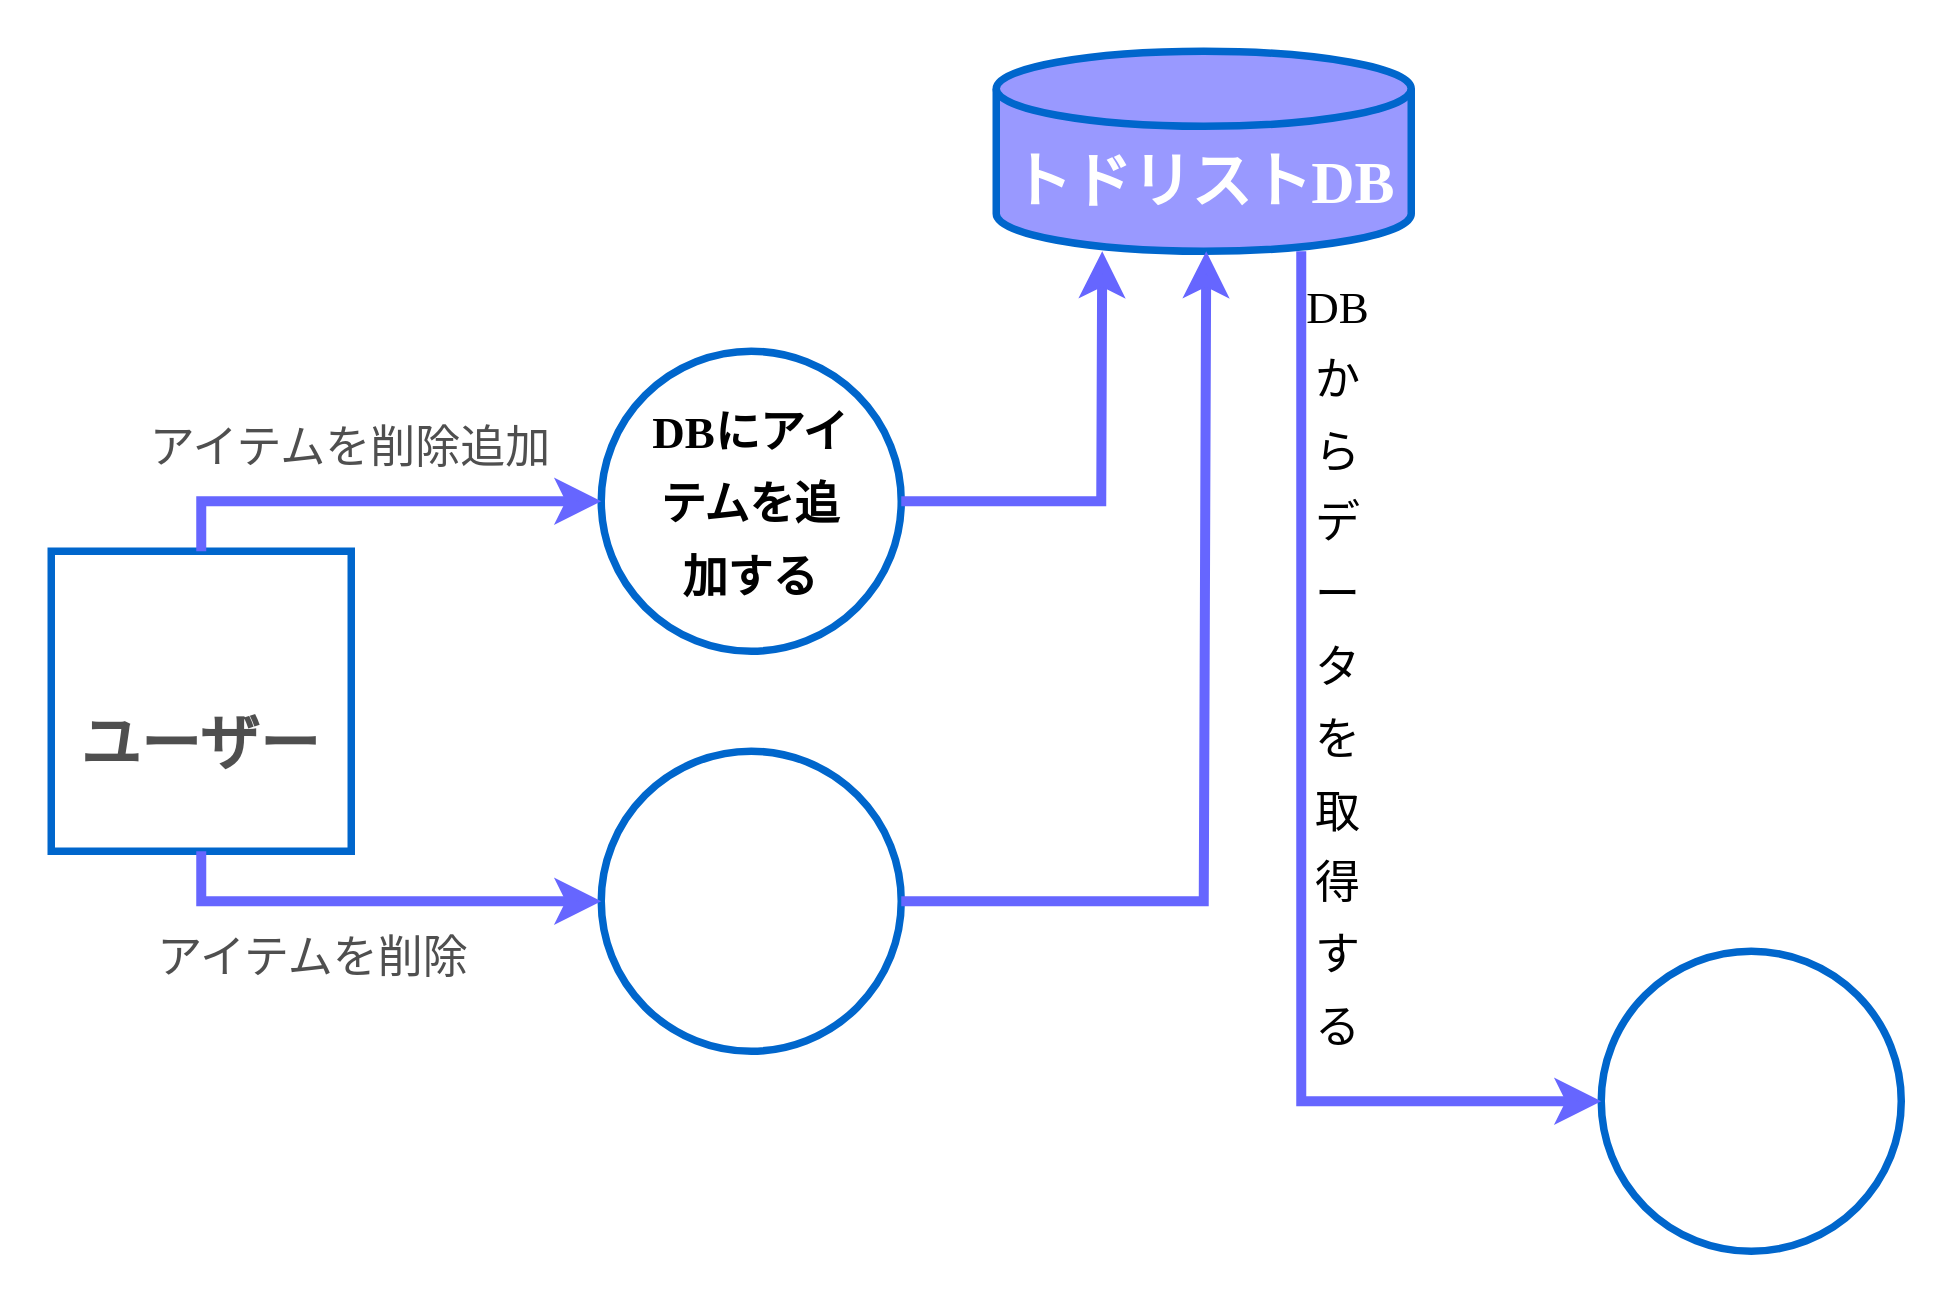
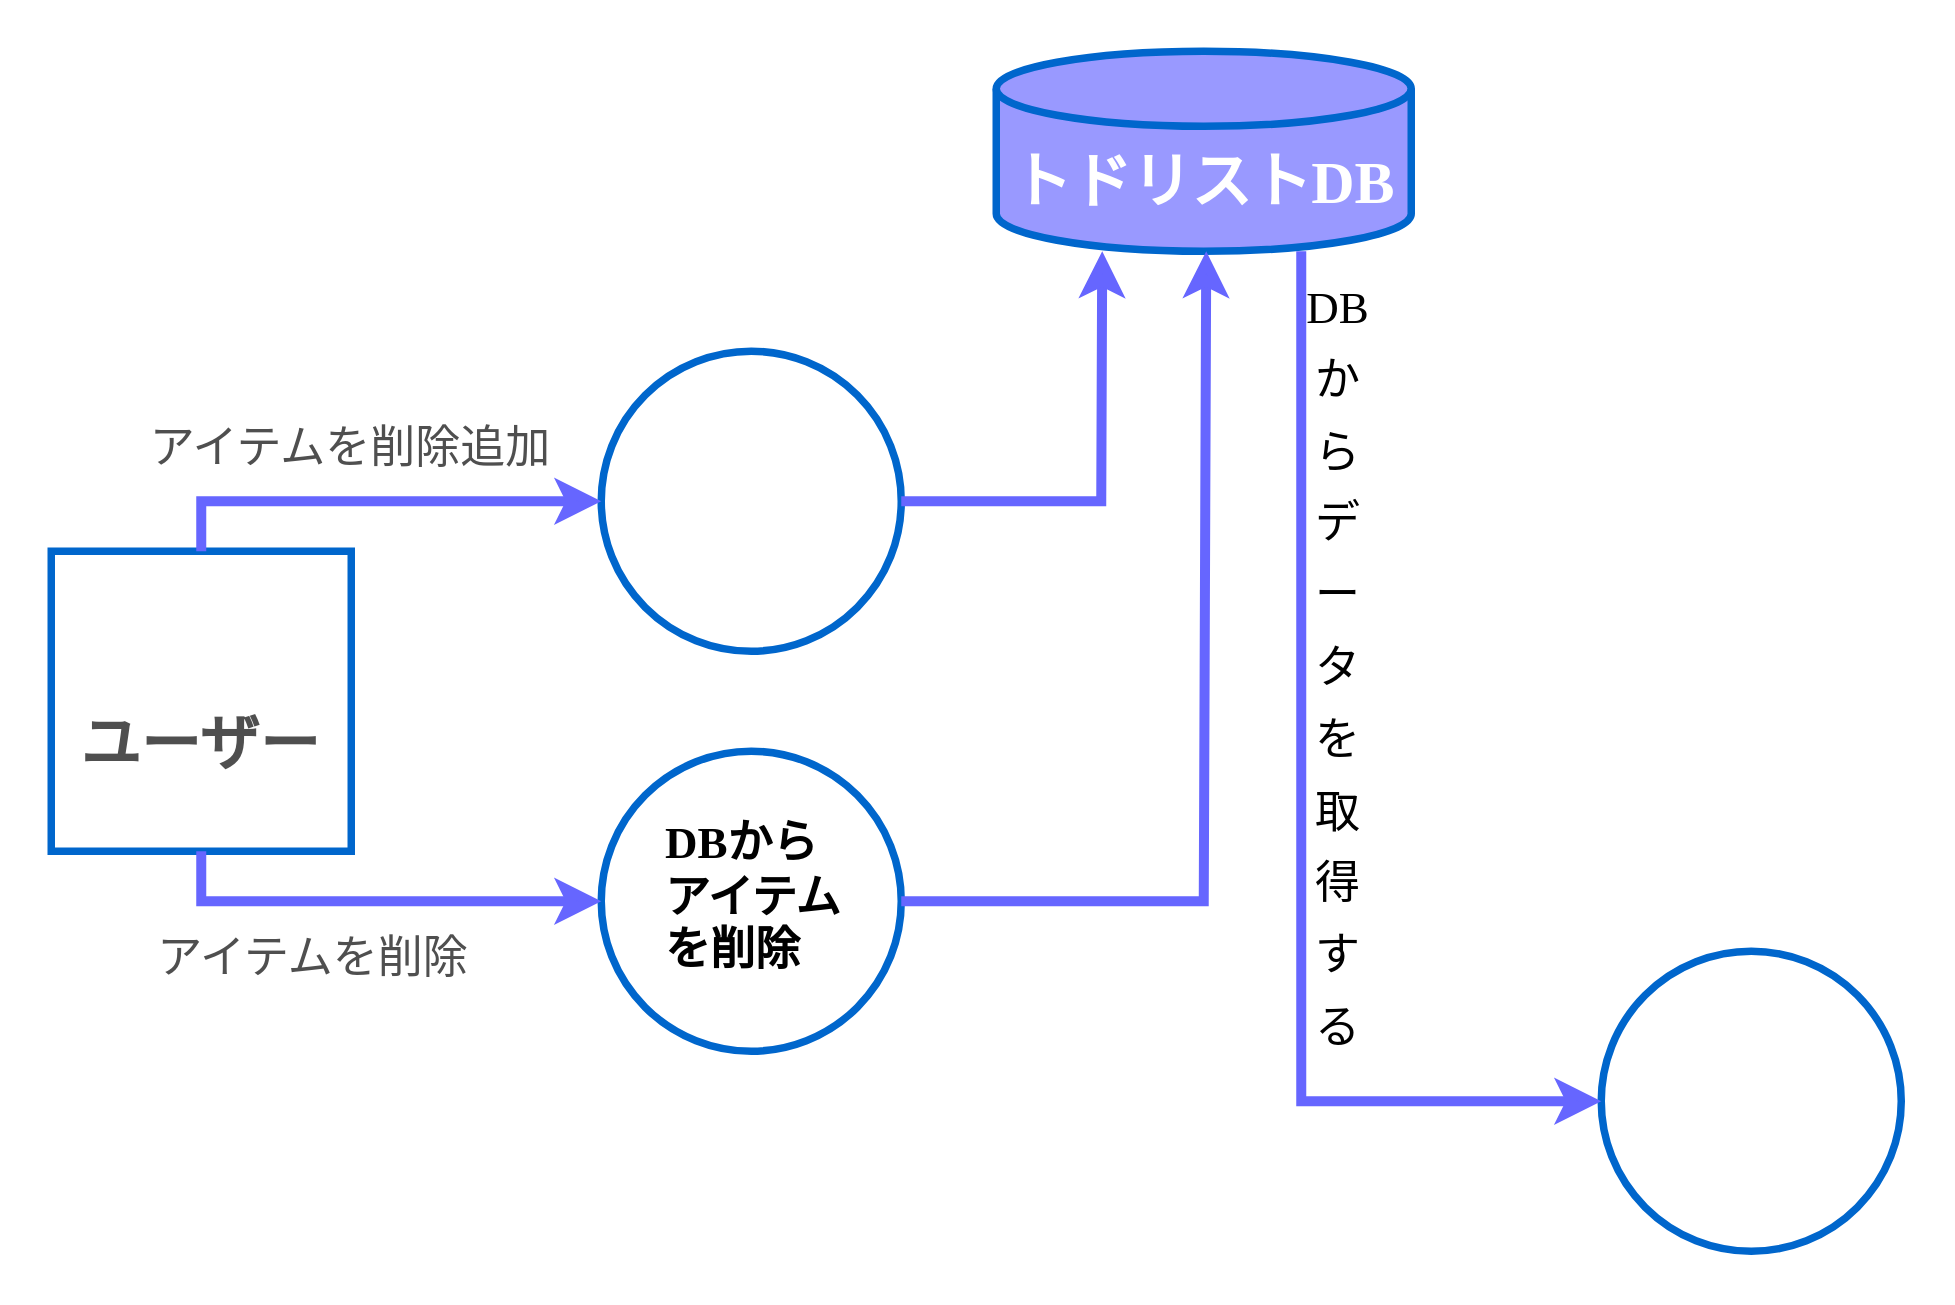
  <mxCell id="0" />
  <mxCell id="1" parent="0" />
  <mxCell id="2" value="" style="shape=cylinder3;whiteSpace=wrap;html=1;boundedLbl=1;backgroundOutline=1;size=15;fontFamily=Verdana;strokeWidth=3;strokeColor=#0066CC;fillColor=#9999FF;" parent="1" vertex="1"><mxGeometry x="398" width="166" height="80" as="geometry" y="20" /></mxCell>
  <mxCell id="3" value="&lt;pre style=&quot;unicode-bidi: isolate; line-height: 32px; border: none; padding: 2px 0.14em 2px 0px; position: relative; margin: -2px 0px; resize: none; font-family: inherit; overflow: hidden; width: 270px; overflow-wrap: break-word; font-style: normal; font-variant-ligatures: normal; font-variant-caps: normal; letter-spacing: normal; orphans: 2; text-indent: 0px; text-transform: none; widows: 2; word-spacing: 0px; -webkit-text-stroke-width: 0px; text-decoration-thickness: initial; text-decoration-style: initial; text-decoration-color: initial;&quot; dir=&quot;ltr&quot; id=&quot;tw-target-text&quot; data-placeholder=&quot;Translation&quot; class=&quot;tw-data-text tw-text-large tw-ta&quot;&gt;&lt;span style=&quot;&quot; lang=&quot;ja&quot; class=&quot;Y2IQFc&quot;&gt;&lt;font style=&quot;font-size: 24px;&quot;&gt;&lt;b style=&quot;&quot;&gt;トドリストDB&lt;/b&gt;&lt;/font&gt;&lt;/span&gt;&lt;/pre&gt;" style="text;whiteSpace=wrap;html=1;fontFamily=Verdana;labelBackgroundColor=none;fontColor=#FFFFFF;align=center;" parent="1" vertex="1"><mxGeometry x="414" y="50" width="136" height="50" as="geometry" /></mxCell>
  <mxCell id="4" value="" style="whiteSpace=wrap;html=1;aspect=fixed;labelBackgroundColor=none;fontFamily=Verdana;fontSize=18;fontColor=default;strokeWidth=3;strokeColor=#0066CC;" parent="1" vertex="1"><mxGeometry x="20" y="220" width="120" height="120" as="geometry" /></mxCell>
  <mxCell id="5" value="" style="ellipse;whiteSpace=wrap;html=1;aspect=fixed;labelBackgroundColor=none;fontFamily=Verdana;fontSize=18;fontColor=default;strokeWidth=3;strokeColor=#0066CC;" parent="1" vertex="1"><mxGeometry x="240" y="140" width="120" height="120" as="geometry" /></mxCell>
  <mxCell id="6" value="" style="ellipse;whiteSpace=wrap;html=1;aspect=fixed;labelBackgroundColor=none;fontFamily=Verdana;fontSize=18;fontColor=default;strokeWidth=3;strokeColor=#0066CC;" parent="1" vertex="1"><mxGeometry x="240" y="300" width="120" height="120" as="geometry" /></mxCell>
  <mxCell id="7" value="" style="ellipse;whiteSpace=wrap;html=1;aspect=fixed;labelBackgroundColor=none;fontFamily=Verdana;fontSize=18;fontColor=default;strokeWidth=3;strokeColor=#0066CC;" parent="1" vertex="1"><mxGeometry x="640" y="380" width="120" height="120" as="geometry" /></mxCell>
  <mxCell id="8" value="" style="endArrow=classic;html=1;rounded=0;strokeColor=#6666FF;strokeWidth=4;fontFamily=Verdana;fontSize=18;fontColor=#FFFFFF;jumpSize=6;entryX=0;entryY=0.5;entryDx=0;entryDy=0;" parent="1" target="7" edge="1"><mxGeometry width="50" height="50" relative="1" as="geometry"><mxPoint x="520" y="100" as="sourcePoint" /><mxPoint x="640" y="460" as="targetPoint" /><Array as="points"><mxPoint x="520" y="440" /></Array></mxGeometry></mxCell>
  <mxCell id="9" value="" style="endArrow=classic;html=1;rounded=0;strokeColor=#6666FF;strokeWidth=4;fontFamily=Verdana;fontSize=18;fontColor=#FFFFFF;jumpSize=6;entryX=0;entryY=0.5;entryDx=0;entryDy=0;" parent="1" target="5" edge="1"><mxGeometry width="50" height="50" relative="1" as="geometry"><mxPoint y="220" as="sourcePoint" x="80" /><mxPoint x="130" y="170" as="targetPoint" /><Array as="points"><mxPoint y="200" x="80" /></Array></mxGeometry></mxCell>
  <mxCell id="10" value="" style="endArrow=classic;html=1;rounded=0;strokeColor=#6666FF;strokeWidth=4;fontFamily=Verdana;fontSize=18;fontColor=#FFFFFF;jumpSize=6;entryX=0;entryY=0.5;entryDx=0;entryDy=0;" parent="1" target="6" edge="1"><mxGeometry width="50" height="50" relative="1" as="geometry"><mxPoint y="340" as="sourcePoint" x="80" /><mxPoint x="130" y="290" as="targetPoint" /><Array as="points"><mxPoint y="360" x="80" /></Array></mxGeometry></mxCell>
  <mxCell id="11" value="" style="endArrow=classic;html=1;rounded=0;strokeColor=#6666FF;strokeWidth=4;fontFamily=Verdana;fontSize=18;fontColor=#FFFFFF;jumpSize=6;entryX=0.194;entryY=1;entryDx=0;entryDy=0;entryPerimeter=0;" parent="1" target="3" edge="1"><mxGeometry width="50" height="50" relative="1" as="geometry"><mxPoint x="360" y="200" as="sourcePoint" /><mxPoint x="410" y="150" as="targetPoint" /><Array as="points"><mxPoint x="440" y="200" /></Array></mxGeometry></mxCell>
  <mxCell id="12" value="" style="endArrow=classic;html=1;rounded=0;strokeColor=#6666FF;strokeWidth=4;fontFamily=Verdana;fontSize=18;fontColor=#FFFFFF;jumpSize=6;entryX=0.5;entryY=1;entryDx=0;entryDy=0;" parent="1" target="3" edge="1"><mxGeometry width="50" height="50" relative="1" as="geometry"><mxPoint x="360" y="360" as="sourcePoint" /><mxPoint x="410" y="310" as="targetPoint" /><Array as="points"><mxPoint x="481" y="360" /></Array></mxGeometry></mxCell>
  <mxCell id="13" value="&lt;font style=&quot;font-size: 18px;&quot;&gt;&lt;span style=&quot;color: rgb(79, 79, 79); font-family: &amp;quot;Helvetica Neue&amp;quot;, Helvetica, Arial, sans-serif; text-align: start; background-color: rgb(255, 255, 255);&quot;&gt;アイテムを削除&lt;/span&gt;&lt;ruby style=&quot;box-sizing: border-box; color: rgb(79, 79, 79); font-family: &amp;quot;Helvetica Neue&amp;quot;, Helvetica, Arial, sans-serif; text-align: start; background-color: rgb(255, 255, 255);&quot;&gt;追加&lt;/ruby&gt;&lt;/font&gt;" style="text;whiteSpace=wrap;html=1;fontSize=18;fontFamily=Verdana;fontColor=#FFFFFF;align=center;" parent="1" vertex="1"><mxGeometry x="50" y="160" width="180" height="50" as="geometry" /></mxCell>
  <mxCell id="14" value="&lt;font style=&quot;font-size: 18px;&quot;&gt;&lt;span style=&quot;color: rgb(79, 79, 79); font-family: &amp;quot;Helvetica Neue&amp;quot;, Helvetica, Arial, sans-serif; font-style: normal; font-variant-ligatures: normal; font-variant-caps: normal; font-weight: 400; letter-spacing: normal; orphans: 2; text-indent: 0px; text-transform: none; widows: 2; word-spacing: 0px; -webkit-text-stroke-width: 0px; background-color: rgb(255, 255, 255); text-decoration-thickness: initial; text-decoration-style: initial; text-decoration-color: initial; float: none; display: inline !important;&quot;&gt;&lt;font style=&quot;&quot;&gt;アイテ&lt;/font&gt;&lt;/span&gt;&lt;span style=&quot;color: rgb(79, 79, 79); font-family: &amp;quot;Helvetica Neue&amp;quot;, Helvetica, Arial, sans-serif; font-style: normal; font-variant-ligatures: normal; font-variant-caps: normal; font-weight: 400; letter-spacing: normal; orphans: 2; text-indent: 0px; text-transform: none; widows: 2; word-spacing: 0px; -webkit-text-stroke-width: 0px; background-color: rgb(255, 255, 255); text-decoration-thickness: initial; text-decoration-style: initial; text-decoration-color: initial; float: none; display: inline !important;&quot;&gt;ムを&lt;/span&gt;&lt;ruby style=&quot;box-sizing: border-box; color: rgb(79, 79, 79); font-family: &amp;quot;Helvetica Neue&amp;quot;, Helvetica, Arial, sans-serif; font-style: normal; font-variant-ligatures: normal; font-variant-caps: normal; font-weight: 400; letter-spacing: normal; orphans: 2; text-transform: none; widows: 2; word-spacing: 0px; -webkit-text-stroke-width: 0px; background-color: rgb(255, 255, 255); text-decoration-thickness: initial; text-decoration-style: initial; text-decoration-color: initial;&quot;&gt;削除&lt;/ruby&gt;&lt;/font&gt;" style="text;whiteSpace=wrap;html=1;fontSize=24;fontFamily=Verdana;fontColor=#FFFFFF;align=center;" parent="1" vertex="1"><mxGeometry x="25" y="360" width="200" height="80" as="geometry" /></mxCell>
  <mxCell id="15" value="&lt;span style=&quot;color: rgb(79, 79, 79); font-family: &amp;quot;Helvetica Neue&amp;quot;, Helvetica, Arial, sans-serif; font-style: normal; font-variant-ligatures: normal; font-variant-caps: normal; letter-spacing: normal; orphans: 2; text-indent: 0px; text-transform: none; widows: 2; word-spacing: 0px; -webkit-text-stroke-width: 0px; background-color: rgb(255, 255, 255); text-decoration-thickness: initial; text-decoration-style: initial; text-decoration-color: initial; float: none; display: inline !important;&quot;&gt;&lt;font style=&quot;font-size: 24px;&quot;&gt;&lt;b&gt;ユーザー&lt;/b&gt;&lt;/font&gt;&lt;/span&gt;" style="text;whiteSpace=wrap;html=1;fontSize=24;fontFamily=Verdana;fontColor=#FFFFFF;align=center;" parent="1" vertex="1"><mxGeometry x="30" y="275" width="100" height="50" as="geometry" /></mxCell>
- <mxCell id="16" value="&lt;font style=&quot;font-size: 18px;&quot;&gt;&lt;b style=&quot;&quot;&gt;DBにアイテムを追加する&lt;/b&gt;&lt;/font&gt;" style="text;whiteSpace=wrap;html=1;fontSize=24;fontFamily=Verdana;fontColor=#000000;align=center;" parent="1" vertex="1"><mxGeometry x="256.25" y="150" width="87.5" height="100" as="geometry" /></mxCell>
+ <mxCell id="17" value="&lt;b&gt;DBからアイテムを削除&lt;/b&gt;" style="text;whiteSpace=wrap;html=1;fontSize=18;fontFamily=Verdana;fontColor=#000000;" parent="1" vertex="1"><mxGeometry x="263.75" y="320" width="80" height="100" as="geometry" /></mxCell>
  <mxCell id="18" value="&lt;font style=&quot;font-size: 18px;&quot;&gt;DBからデータを取得する&lt;/font&gt;" style="text;whiteSpace=wrap;html=1;fontSize=24;fontFamily=Verdana;fontColor=#000000;align=center;" parent="1" vertex="1"><mxGeometry x="520" y="100" width="30" height="330" as="geometry" /></mxCell>
